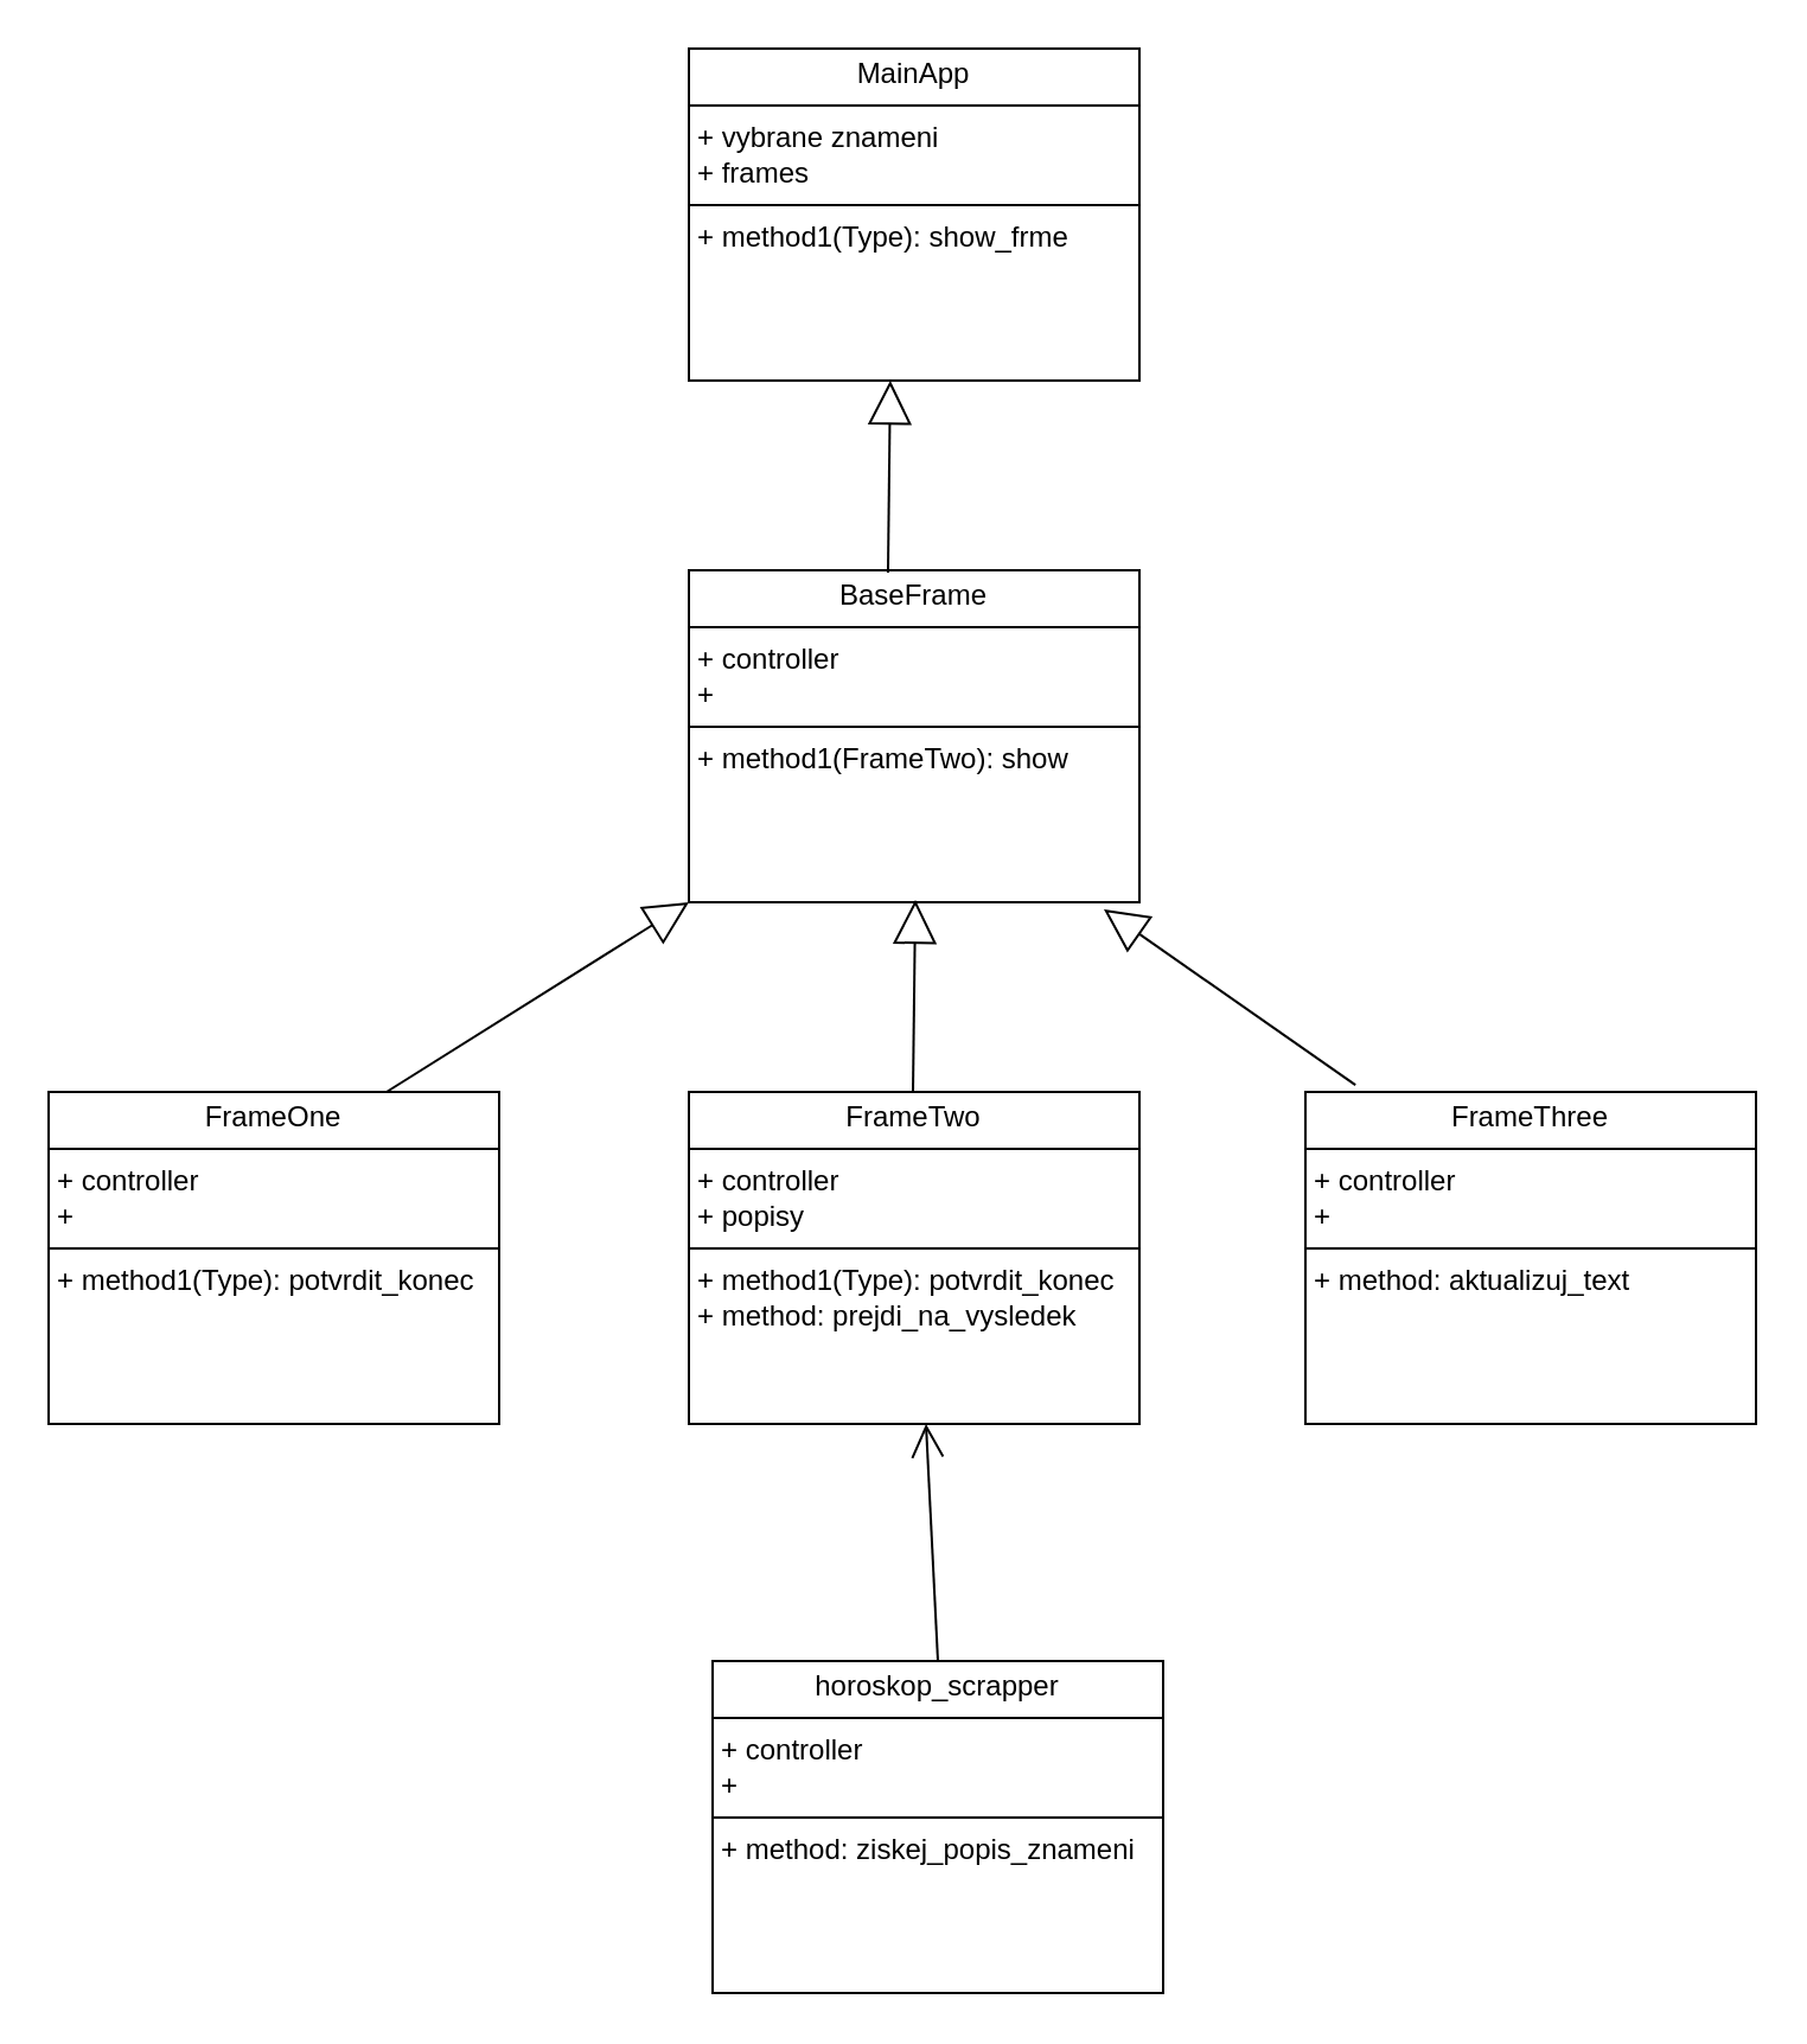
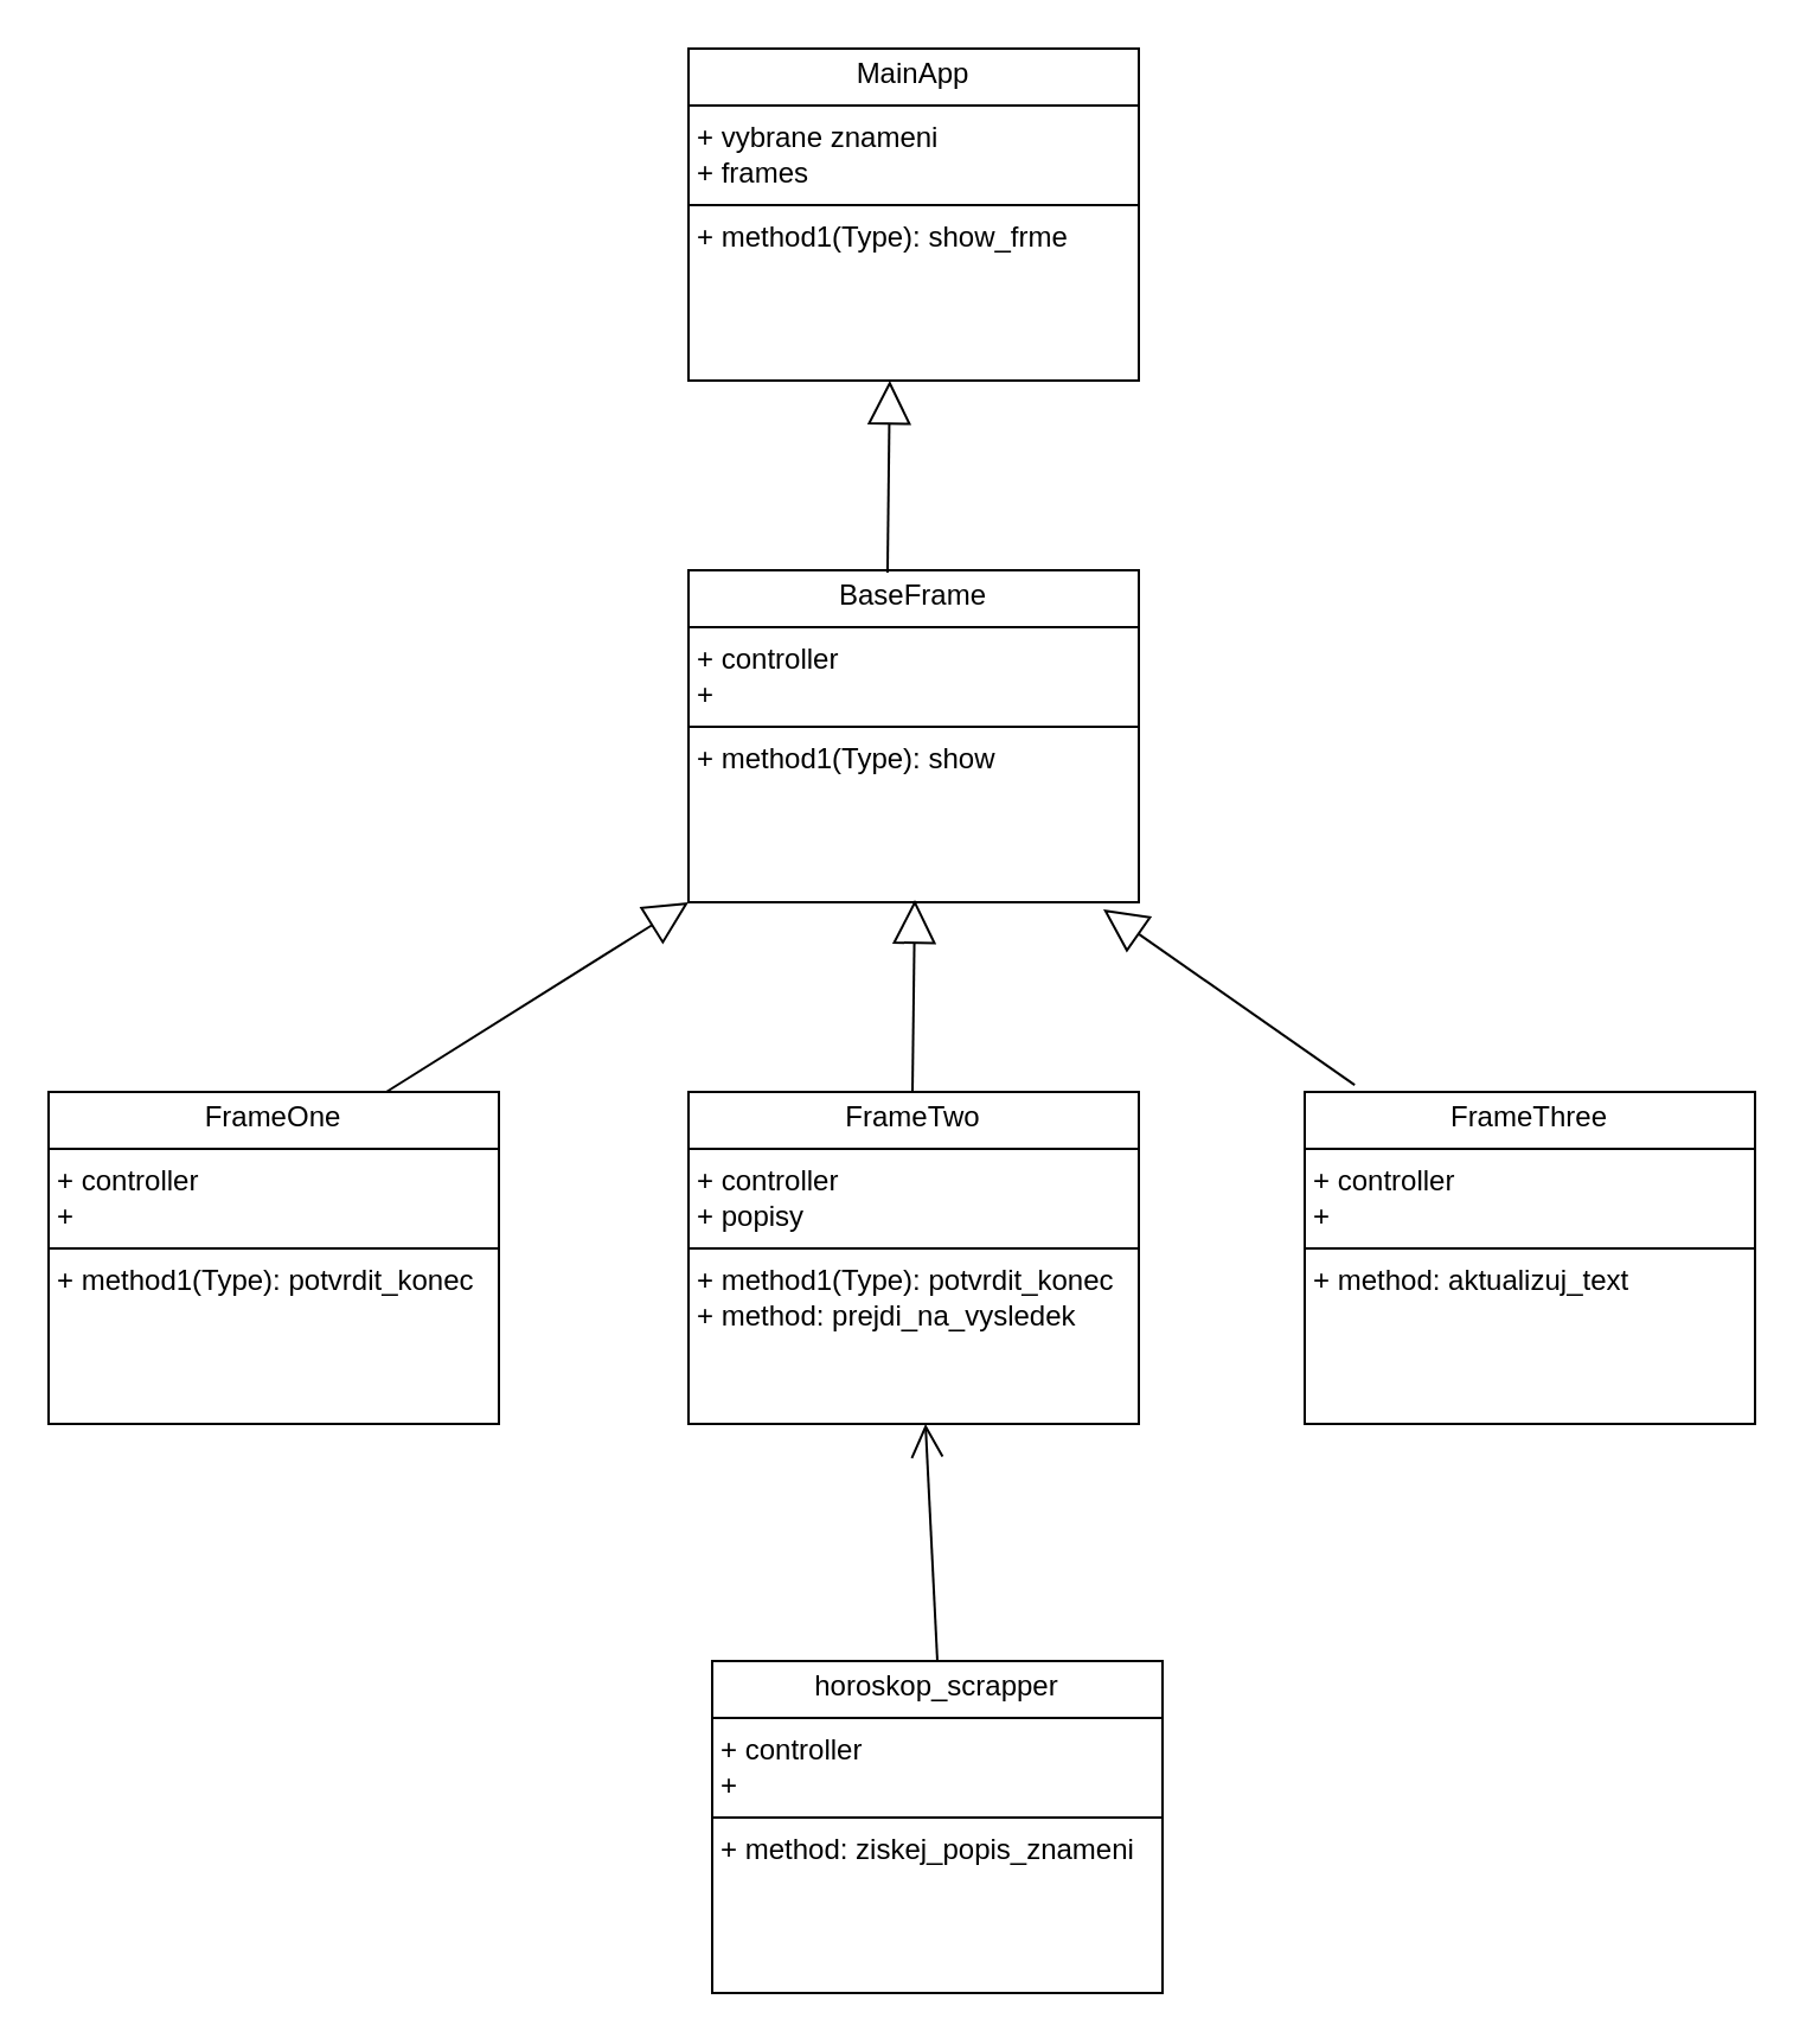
  <mxCell id="0" />
  <mxCell id="1" parent="0" />
  <mxCell id="2" value="&lt;p style=&quot;margin:0px;margin-top:4px;text-align:center;&quot;&gt;MainApp&lt;/p&gt;&lt;hr size=&quot;1&quot; style=&quot;border-style:solid;&quot;&gt;&lt;p style=&quot;margin:0px;margin-left:4px;&quot;&gt;+ vybrane znameni&lt;br&gt;+ frames&lt;/p&gt;&lt;hr size=&quot;1&quot; style=&quot;border-style:solid;&quot;&gt;&lt;p style=&quot;margin:0px;margin-left:4px;&quot;&gt;+ method1(Type): show_frme&lt;br&gt;&lt;/p&gt;" style="verticalAlign=top;align=left;overflow=fill;html=1;whiteSpace=wrap;" vertex="1" parent="1"><mxGeometry x="290" y="20" width="190" height="140" as="geometry" /></mxCell>
- <mxCell id="3" value="&lt;p style=&quot;margin:0px;margin-top:4px;text-align:center;&quot;&gt;BaseFrame&lt;/p&gt;&lt;hr size=&quot;1&quot; style=&quot;border-style:solid;&quot;&gt;&lt;p style=&quot;margin:0px;margin-left:4px;&quot;&gt;+ controller&lt;br&gt;+&amp;nbsp;&lt;/p&gt;&lt;hr size=&quot;1&quot; style=&quot;border-style:solid;&quot;&gt;&lt;p style=&quot;margin:0px;margin-left:4px;&quot;&gt;+ method1(FrameTwo): show&lt;br&gt;&lt;/p&gt;" style="verticalAlign=top;align=left;overflow=fill;html=1;whiteSpace=wrap;" vertex="1" parent="1"><mxGeometry x="290" y="240" width="190" height="140" as="geometry" /></mxCell>
+ <mxCell id="3" value="&lt;p style=&quot;margin:0px;margin-top:4px;text-align:center;&quot;&gt;BaseFrame&lt;/p&gt;&lt;hr size=&quot;1&quot; style=&quot;border-style:solid;&quot;&gt;&lt;p style=&quot;margin:0px;margin-left:4px;&quot;&gt;+ controller&lt;br&gt;+&amp;nbsp;&lt;/p&gt;&lt;hr size=&quot;1&quot; style=&quot;border-style:solid;&quot;&gt;&lt;p style=&quot;margin:0px;margin-left:4px;&quot;&gt;+ method1(Type): show&lt;br&gt;&lt;/p&gt;" style="verticalAlign=top;align=left;overflow=fill;html=1;whiteSpace=wrap;" vertex="1" parent="1"><mxGeometry x="290" y="240" width="190" height="140" as="geometry" /></mxCell>
  <mxCell id="4" value="&lt;p style=&quot;margin:0px;margin-top:4px;text-align:center;&quot;&gt;FrameOne&lt;/p&gt;&lt;hr size=&quot;1&quot; style=&quot;border-style:solid;&quot;&gt;&lt;p style=&quot;margin:0px;margin-left:4px;&quot;&gt;+ controller&lt;br&gt;+&amp;nbsp;&lt;/p&gt;&lt;hr size=&quot;1&quot; style=&quot;border-style:solid;&quot;&gt;&lt;p style=&quot;margin:0px;margin-left:4px;&quot;&gt;+ method1(Type): potvrdit_konec&lt;br&gt;&lt;/p&gt;" style="verticalAlign=top;align=left;overflow=fill;html=1;whiteSpace=wrap;" vertex="1" parent="1"><mxGeometry x="20" y="460" width="190" height="140" as="geometry" /></mxCell>
  <mxCell id="5" value="&lt;p style=&quot;margin:0px;margin-top:4px;text-align:center;&quot;&gt;FrameTwo&lt;/p&gt;&lt;hr size=&quot;1&quot; style=&quot;border-style:solid;&quot;&gt;&lt;p style=&quot;margin:0px;margin-left:4px;&quot;&gt;+ controller&lt;br&gt;+ popisy&lt;/p&gt;&lt;hr size=&quot;1&quot; style=&quot;border-style:solid;&quot;&gt;&lt;p style=&quot;margin:0px;margin-left:4px;&quot;&gt;+ method1(Type): potvrdit_konec&lt;br&gt;&lt;/p&gt;&lt;p style=&quot;margin:0px;margin-left:4px;&quot;&gt;+ method: prejdi_na_vysledek&lt;/p&gt;" style="verticalAlign=top;align=left;overflow=fill;html=1;whiteSpace=wrap;" vertex="1" parent="1"><mxGeometry x="290" y="460" width="190" height="140" as="geometry" /></mxCell>
  <mxCell id="6" value="&lt;p style=&quot;margin:0px;margin-top:4px;text-align:center;&quot;&gt;FrameThree&lt;/p&gt;&lt;hr size=&quot;1&quot; style=&quot;border-style:solid;&quot;&gt;&lt;p style=&quot;margin:0px;margin-left:4px;&quot;&gt;+ controller&lt;br&gt;+&amp;nbsp;&lt;/p&gt;&lt;hr size=&quot;1&quot; style=&quot;border-style:solid;&quot;&gt;&lt;p style=&quot;margin:0px;margin-left:4px;&quot;&gt;+ method: aktualizuj_text&lt;br&gt;&lt;/p&gt;" style="verticalAlign=top;align=left;overflow=fill;html=1;whiteSpace=wrap;" vertex="1" parent="1"><mxGeometry x="550" y="460" width="190" height="140" as="geometry" /></mxCell>
  <mxCell id="7" value="" style="endArrow=block;endSize=16;endFill=0;html=1;rounded=0;exitX=0.442;exitY=0.007;exitDx=0;exitDy=0;exitPerimeter=0;entryX=0.447;entryY=1;entryDx=0;entryDy=0;entryPerimeter=0;" edge="1" parent="1" source="3" target="2"><mxGeometry x="0.037" y="-86" width="160" relative="1" as="geometry"><mxPoint x="510" y="170" as="sourcePoint" /><mxPoint x="670" y="170" as="targetPoint" /><mxPoint as="offset" /></mxGeometry></mxCell>
  <mxCell id="8" value="" style="endArrow=block;endSize=16;endFill=0;html=1;rounded=0;entryX=0;entryY=1;entryDx=0;entryDy=0;exitX=0.75;exitY=0;exitDx=0;exitDy=0;" edge="1" parent="1" source="4" target="3"><mxGeometry x="-0.969" y="140" width="160" relative="1" as="geometry"><mxPoint x="60" y="400" as="sourcePoint" /><mxPoint x="220" y="400" as="targetPoint" /><mxPoint as="offset" /></mxGeometry></mxCell>
  <mxCell id="9" value="" style="endArrow=block;endSize=16;endFill=0;html=1;rounded=0;exitX=0.442;exitY=0.007;exitDx=0;exitDy=0;exitPerimeter=0;entryX=0.447;entryY=1;entryDx=0;entryDy=0;entryPerimeter=0;" edge="1" parent="1"><mxGeometry x="0.037" y="-86" width="160" relative="1" as="geometry"><mxPoint x="384.5" y="460" as="sourcePoint" /><mxPoint x="385.5" y="379" as="targetPoint" /><mxPoint as="offset" /></mxGeometry></mxCell>
  <mxCell id="10" value="" style="endArrow=block;endSize=16;endFill=0;html=1;rounded=0;entryX=0.921;entryY=1.021;entryDx=0;entryDy=0;exitX=0.111;exitY=-0.021;exitDx=0;exitDy=0;exitPerimeter=0;entryPerimeter=0;" edge="1" parent="1" source="6" target="3"><mxGeometry x="-0.969" y="140" width="160" relative="1" as="geometry"><mxPoint x="370" y="450" as="sourcePoint" /><mxPoint x="497" y="370" as="targetPoint" /><mxPoint as="offset" /></mxGeometry></mxCell>
  <mxCell id="11" value="&lt;p style=&quot;margin:0px;margin-top:4px;text-align:center;&quot;&gt;horoskop_scrapper&lt;/p&gt;&lt;hr size=&quot;1&quot; style=&quot;border-style:solid;&quot;&gt;&lt;p style=&quot;margin:0px;margin-left:4px;&quot;&gt;+ controller&lt;br&gt;+&amp;nbsp;&lt;/p&gt;&lt;hr size=&quot;1&quot; style=&quot;border-style:solid;&quot;&gt;&lt;p style=&quot;margin:0px;margin-left:4px;&quot;&gt;+ method: ziskej_popis_znameni&lt;br&gt;&lt;/p&gt;" style="verticalAlign=top;align=left;overflow=fill;html=1;whiteSpace=wrap;" vertex="1" parent="1"><mxGeometry x="300" y="700" width="190" height="140" as="geometry" /></mxCell>
  <mxCell id="12" value="" style="endArrow=open;endFill=1;endSize=12;html=1;rounded=0;exitX=0.5;exitY=0;exitDx=0;exitDy=0;" edge="1" parent="1" source="11"><mxGeometry width="160" relative="1" as="geometry"><mxPoint x="270" y="590" as="sourcePoint" /><mxPoint x="390" y="600" as="targetPoint" /></mxGeometry></mxCell>
